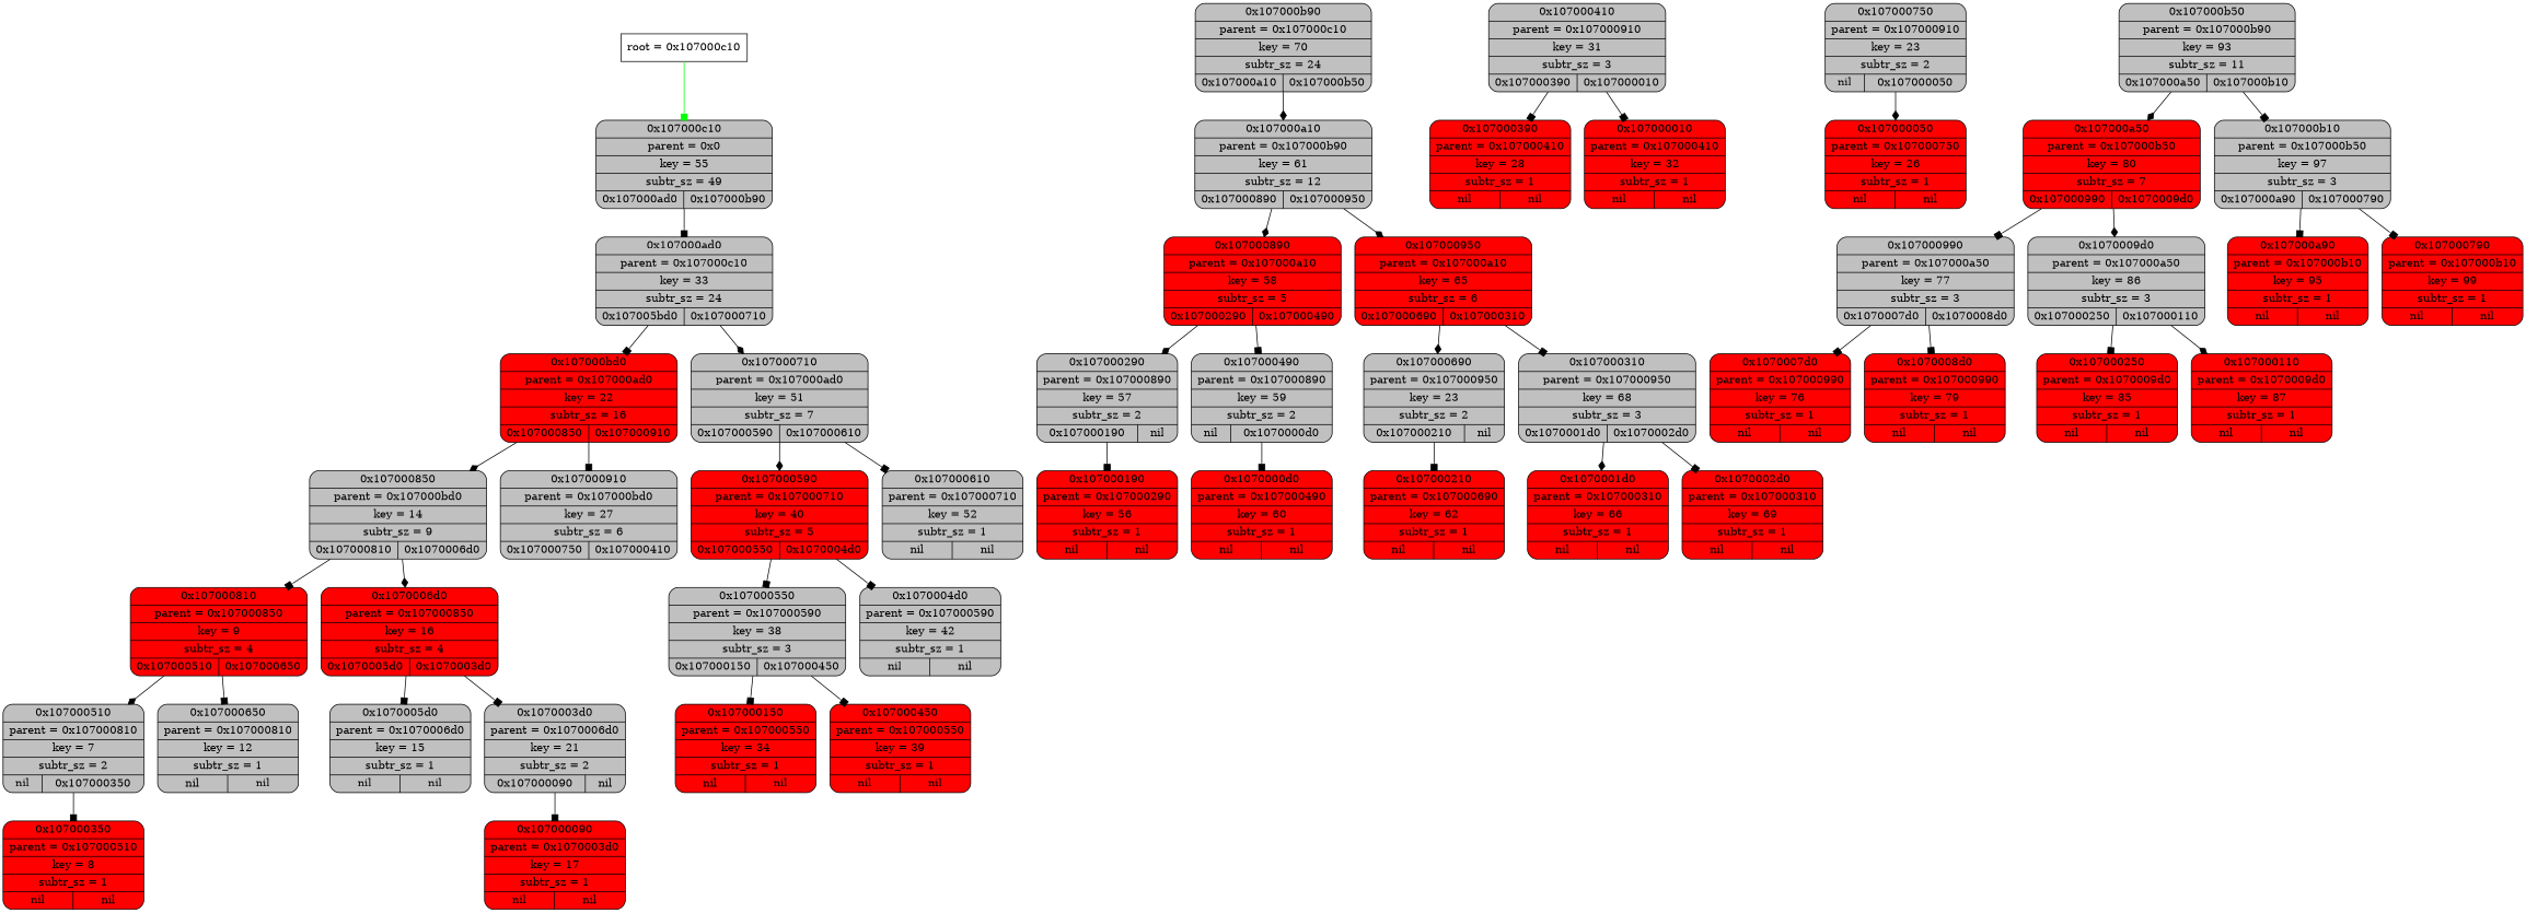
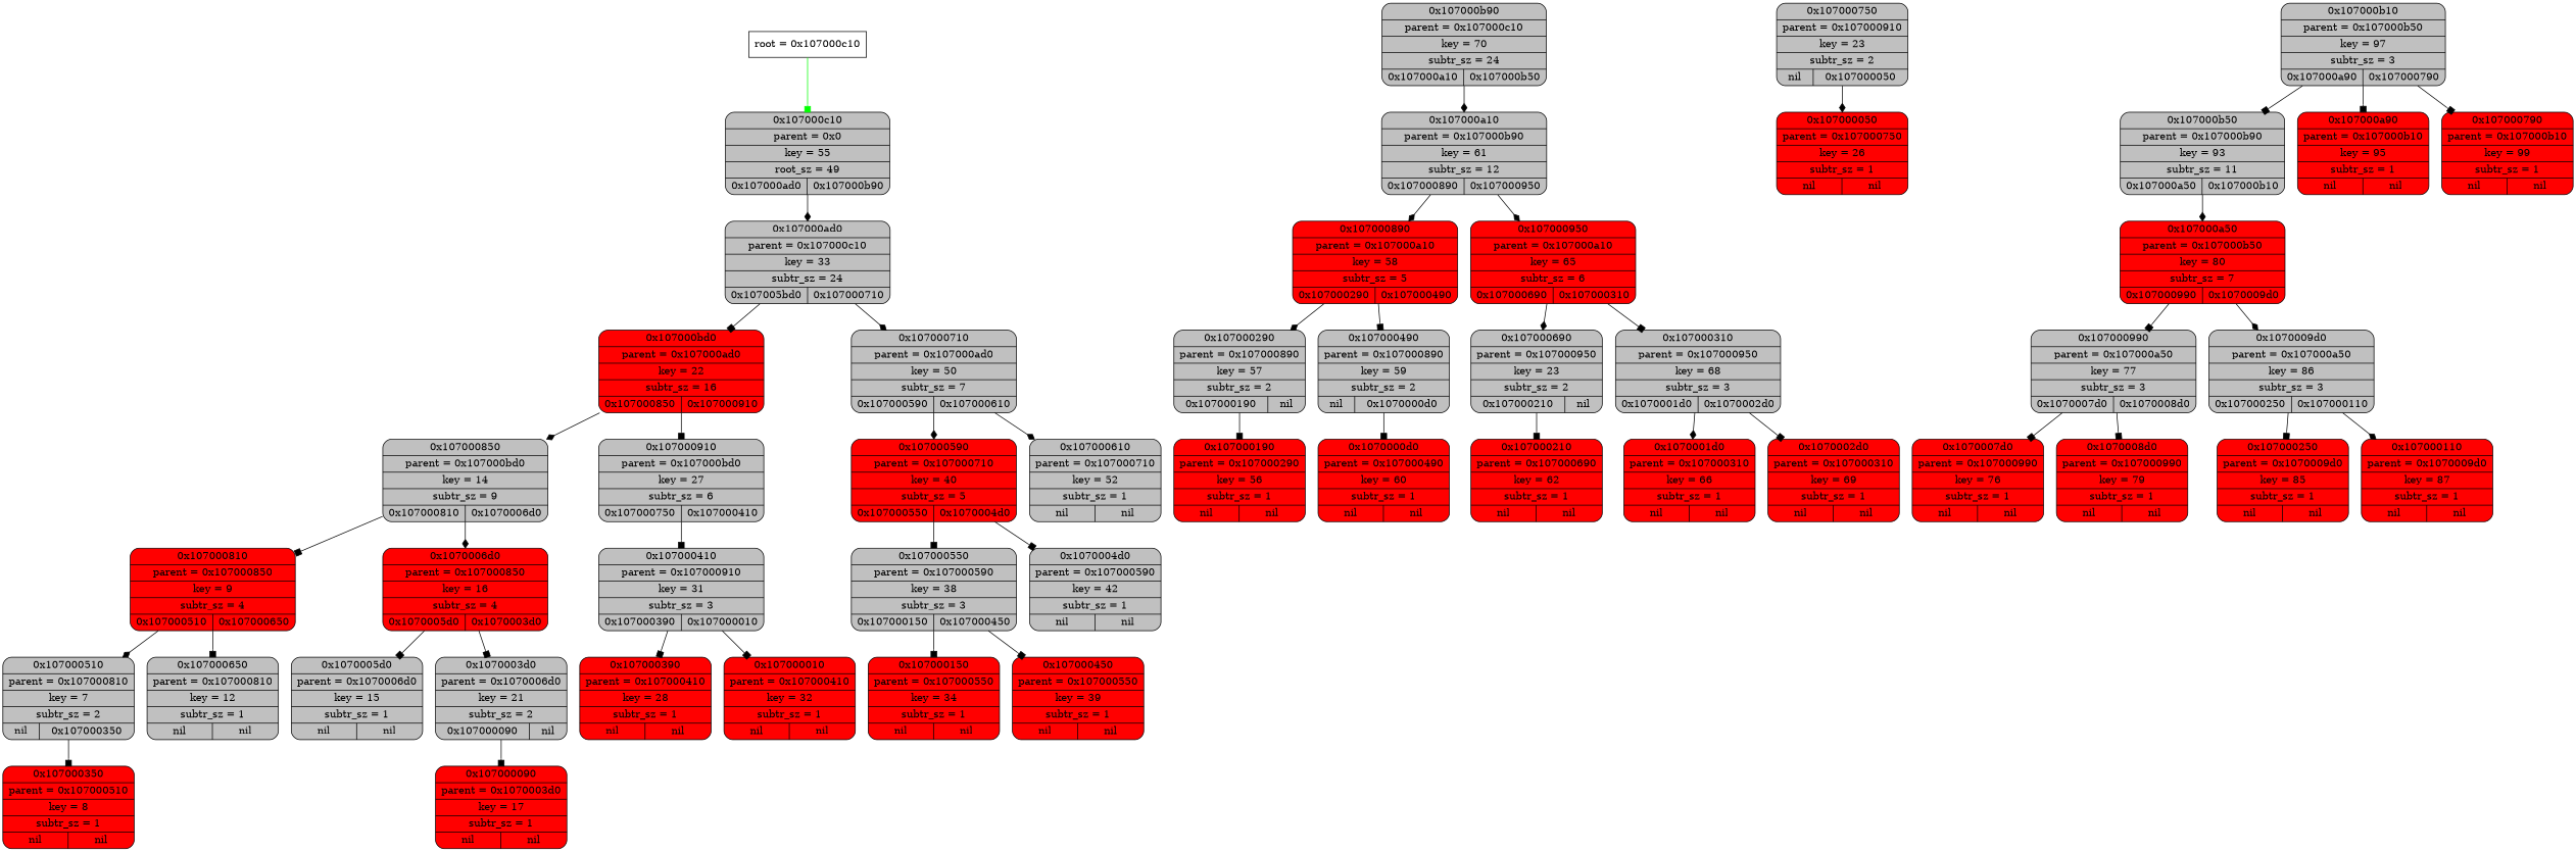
  digraph {
    node [shape=Mrecord fillcolor=red style=filled]
    edge [arrowhead=box]
    n1 [label="{root = 0x107000c10}" shape=record fillcolor="" style=""]
-   n2 [fillcolor=grey label="{{0x107000c10} | {parent =  0x0} | {key = 55} | {subtr_sz = 49} | {0x107000ad0| 0x107000b90}}"]
+   n2 [fillcolor=grey label="{{0x107000c10} | {parent =  0x0} | {key = 55} | {root_sz = 49} | {0x107000ad0| 0x107000b90}}"]
    n3 [fillcolor=grey label="{{0x107000ad0} | {parent =  0x107000c10} | {key = 33} | {subtr_sz = 24} | {0x107005bd0| 0x107000710}}"]
    n4 [label="{{0x107000bd0} | {parent =  0x107000ad0} | {key = 22} | {subtr_sz = 16} | {0x107000850| 0x107000910}}"]
-   n5 [fillcolor=grey label="{{0x107000710} | {parent =  0x107000ad0} | {key = 51} | {subtr_sz = 7} | {0x107000590| 0x107000610}}"]
+   n5 [fillcolor=grey label="{{0x107000710} | {parent =  0x107000ad0} | {key = 50} | {subtr_sz = 7} | {0x107000590| 0x107000610}}"]
    n6 [fillcolor=grey label="{{0x107000b90} | {parent =  0x107000c10} | {key = 70} | {subtr_sz = 24} | {0x107000a10| 0x107000b50}}"]
    n7 [fillcolor=grey label="{{0x107000a10} | {parent =  0x107000b90} | {key = 61} | {subtr_sz = 12} | {0x107000890| 0x107000950}}"]
    n8 [fillcolor=grey label="{{0x107000850} | {parent =  0x107000bd0} | {key = 14} | {subtr_sz = 9} | {0x107000810| 0x1070006d0}}"]
    n9 [fillcolor=grey label="{{0x107000910} | {parent =  0x107000bd0} | {key = 27} | {subtr_sz = 6} | {0x107000750| 0x107000410}}"]
    n10 [label="{{0x107000590} | {parent =  0x107000710} | {key = 40} | {subtr_sz = 5} | {0x107000550| 0x1070004d0}}"]
    n11 [fillcolor=grey label="{{0x107000610} | {parent =  0x107000710} | {key = 52} | {subtr_sz = 1} | {nil | nil}}"]
    n12 [label="{{0x107000810} | {parent =  0x107000850} | {key = 9} | {subtr_sz = 4} | {0x107000510| 0x107000650}}"]
    n13 [label="{{0x1070006d0} | {parent =  0x107000850} | {key = 16} | {subtr_sz = 4} | {0x1070005d0| 0x1070003d0}}"]
    n14 [fillcolor=grey label="{{0x107000410} | {parent =  0x107000910} | {key = 31} | {subtr_sz = 3} | {0x107000390| 0x107000010}}"]
    n15 [fillcolor=grey label="{{0x107000510} | {parent =  0x107000810} | {key = 7} | {subtr_sz = 2} | {nil | 0x107000350}}"]
    n16 [fillcolor=grey label="{{0x107000650} | {parent =  0x107000810} | {key = 12} | {subtr_sz = 1} | {nil | nil}}"]
    n17 [fillcolor=grey label="{{0x1070005d0} | {parent =  0x1070006d0} | {key = 15} | {subtr_sz = 1} | {nil | nil}}"]
    n18 [fillcolor=grey label="{{0x1070003d0} | {parent =  0x1070006d0} | {key = 21} | {subtr_sz = 2} | {0x107000090| nil}}"]
    n19 [label="{{0x107000350} | {parent =  0x107000510} | {key = 8} | {subtr_sz = 1} | {nil | nil}}"]
    n20 [label="{{0x107000090} | {parent =  0x1070003d0} | {key = 17} | {subtr_sz = 1} | {nil | nil}}"]
    n21 [fillcolor=grey label="{{0x107000750} | {parent =  0x107000910} | {key = 23} | {subtr_sz = 2} | {nil | 0x107000050}}"]
    n22 [label="{{0x107000050} | {parent =  0x107000750} | {key = 26} | {subtr_sz = 1} | {nil | nil}}"]
    n23 [label="{{0x107000390} | {parent =  0x107000410} | {key = 28} | {subtr_sz = 1} | {nil | nil}}"]
    n24 [label="{{0x107000010} | {parent =  0x107000410} | {key = 32} | {subtr_sz = 1} | {nil | nil}}"]
    n25 [fillcolor=grey label="{{0x107000550} | {parent =  0x107000590} | {key = 38} | {subtr_sz = 3} | {0x107000150| 0x107000450}}"]
    n26 [fillcolor=grey label="{{0x1070004d0} | {parent =  0x107000590} | {key = 42} | {subtr_sz = 1} | {nil | nil}}"]
    n27 [label="{{0x107000150} | {parent =  0x107000550} | {key = 34} | {subtr_sz = 1} | {nil | nil}}"]
    n28 [label="{{0x107000450} | {parent =  0x107000550} | {key = 39} | {subtr_sz = 1} | {nil | nil}}"]
    n29 [label="{{0x107000890} | {parent =  0x107000a10} | {key = 58} | {subtr_sz = 5} | {0x107000290| 0x107000490}}"]
    n30 [label="{{0x107000950} | {parent =  0x107000a10} | {key = 65} | {subtr_sz = 6} | {0x107000690| 0x107000310}}"]
    n31 [fillcolor=grey label="{{0x107000b50} | {parent =  0x107000b90} | {key = 93} | {subtr_sz = 11} | {0x107000a50| 0x107000b10}}"]
    n32 [label="{{0x107000a50} | {parent =  0x107000b50} | {key = 80} | {subtr_sz = 7} | {0x107000990| 0x1070009d0}}"]
    n33 [fillcolor=grey label="{{0x107000b10} | {parent =  0x107000b50} | {key = 97} | {subtr_sz = 3} | {0x107000a90| 0x107000790}}"]
    n34 [fillcolor=grey label="{{0x107000290} | {parent =  0x107000890} | {key = 57} | {subtr_sz = 2} | {0x107000190| nil}}"]
    n35 [fillcolor=grey label="{{0x107000490} | {parent =  0x107000890} | {key = 59} | {subtr_sz = 2} | {nil | 0x1070000d0}}"]
    n36 [fillcolor=grey label="{{0x107000690} | {parent =  0x107000950} | {key = 23} | {subtr_sz = 2} | {0x107000210| nil}}"]
    n37 [fillcolor=grey label="{{0x107000310} | {parent =  0x107000950} | {key = 68} | {subtr_sz = 3} | {0x1070001d0| 0x1070002d0}}"]
    n38 [label="{{0x107000190} | {parent =  0x107000290} | {key = 56} | {subtr_sz = 1} | {nil | nil}}"]
    n39 [label="{{0x1070000d0} | {parent =  0x107000490} | {key = 60} | {subtr_sz = 1} | {nil | nil}}"]
    n40 [label="{{0x107000210} | {parent =  0x107000690} | {key = 62} | {subtr_sz = 1} | {nil | nil}}"]
    n41 [label="{{0x1070001d0} | {parent =  0x107000310} | {key = 66} | {subtr_sz = 1} | {nil | nil}}"]
    n42 [label="{{0x1070002d0} | {parent =  0x107000310} | {key = 69} | {subtr_sz = 1} | {nil | nil}}"]
    n43 [fillcolor=grey label="{{0x107000990} | {parent =  0x107000a50} | {key = 77} | {subtr_sz = 3} | {0x1070007d0| 0x1070008d0}}"]
    n44 [fillcolor=grey label="{{0x1070009d0} | {parent =  0x107000a50} | {key = 86} | {subtr_sz = 3} | {0x107000250| 0x107000110}}"]
    n45 [label="{{0x107000a90} | {parent =  0x107000b10} | {key = 95} | {subtr_sz = 1} | {nil | nil}}"]
    n46 [label="{{0x107000790} | {parent =  0x107000b10} | {key = 99} | {subtr_sz = 1} | {nil | nil}}"]
    n47 [label="{{0x1070007d0} | {parent =  0x107000990} | {key = 76} | {subtr_sz = 1} | {nil | nil}}"]
    n48 [label="{{0x1070008d0} | {parent =  0x107000990} | {key = 79} | {subtr_sz = 1} | {nil | nil}}"]
    n49 [label="{{0x107000250} | {parent =  0x1070009d0} | {key = 85} | {subtr_sz = 1} | {nil | nil}}"]
    n50 [label="{{0x107000110} | {parent =  0x1070009d0} | {key = 87} | {subtr_sz = 1} | {nil | nil}}"]
    n1 -> n2 [color=green]
-   n2 -> n3
+   n2 -> n3 [arrowhead=diamond]
    n3 -> n4
    n3 -> n5 [arrowhead=diamond]
    n4 -> n8 [arrowhead=diamond]
    n4 -> n9
    n5 -> n10 [arrowhead=diamond]
-   n5 -> n11
+   n5 -> n11 [arrowhead=diamond]
    n6 -> n7 [arrowhead=diamond]
    n7 -> n29 [arrowhead=diamond]
    n7 -> n30 [arrowhead=diamond]
    n8 -> n12
    n8 -> n13 [arrowhead=diamond]
+   n9 -> n14
    n10 -> n25
    n10 -> n26
    n12 -> n15 [arrowhead=diamond]
    n12 -> n16
    n13 -> n17
    n13 -> n18
    n14 -> n23
    n14 -> n24
    n15 -> n19
    n18 -> n20
    n21 -> n22 [arrowhead=diamond]
    n25 -> n27
    n25 -> n28
    n29 -> n34 [arrowhead=diamond]
    n29 -> n35
    n30 -> n36 [arrowhead=diamond]
    n30 -> n37
    n31 -> n32 [arrowhead=diamond]
-   n31 -> n33
+   n33 -> n31
    n32 -> n43
    n32 -> n44 [arrowhead=diamond]
    n33 -> n45
    n33 -> n46
    n34 -> n38
    n35 -> n39
    n36 -> n40
    n37 -> n41 [arrowhead=diamond]
    n37 -> n42
    n43 -> n47
    n43 -> n48
    n44 -> n49
    n44 -> n50 [arrowhead=diamond]
  }
